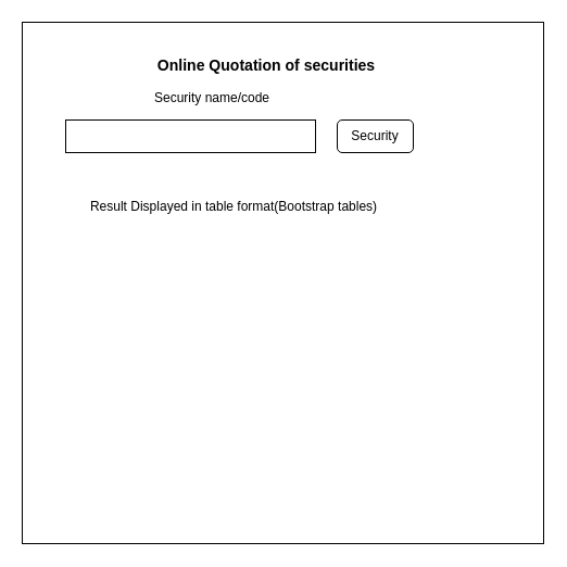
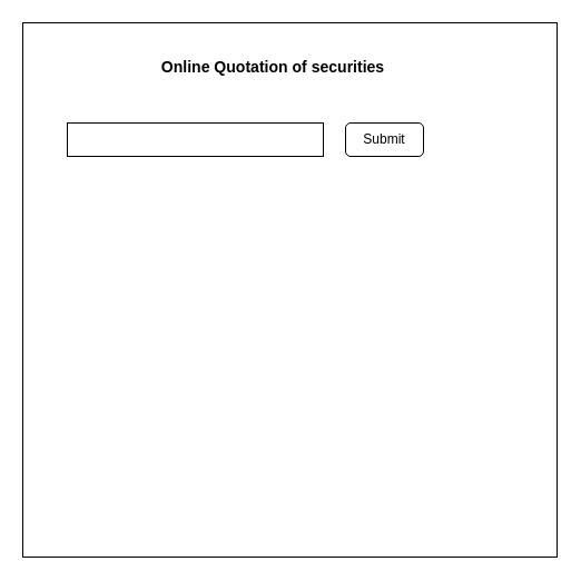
  <mxCell id="0" />
  <mxCell id="1" parent="0" />
  <mxCell id="2" value="" style="whiteSpace=wrap;html=1;aspect=fixed;" vertex="1" parent="1"><mxGeometry x="20" y="20" width="480" height="480" as="geometry" /></mxCell>
  <mxCell id="3" value="&lt;h3&gt;Online Quotation of securities&lt;/h3&gt;" style="text;html=1;strokeColor=none;fillColor=none;align=center;verticalAlign=middle;whiteSpace=wrap;rounded=0;" vertex="1" parent="1"><mxGeometry x="120" y="50" width="250" height="20" as="geometry" /></mxCell>
  <mxCell id="4" value="" style="rounded=0;whiteSpace=wrap;html=1;" vertex="1" parent="1"><mxGeometry x="60" y="110" width="230" height="30" as="geometry" /></mxCell>
- <mxCell id="5" value="Security" style="rounded=1;whiteSpace=wrap;html=1;" vertex="1" parent="1"><mxGeometry x="310" y="110" width="70" height="30" as="geometry" /></mxCell>
- <mxCell id="6" value="Security name/code" style="text;html=1;strokeColor=none;fillColor=none;align=center;verticalAlign=middle;whiteSpace=wrap;rounded=0;" vertex="1" parent="1"><mxGeometry x="70" y="80" width="250" height="20" as="geometry" /></mxCell>
- <mxCell id="7" value="Result Displayed in table format(Bootstrap tables)" style="text;html=1;strokeColor=none;fillColor=none;align=center;verticalAlign=middle;whiteSpace=wrap;rounded=0;" vertex="1" parent="1"><mxGeometry x="80" y="170" width="270" height="40" as="geometry" /></mxCell>
+ <mxCell id="5" value="Submit" style="rounded=1;whiteSpace=wrap;html=1;" vertex="1" parent="1"><mxGeometry x="310" y="110" width="70" height="30" as="geometry" /></mxCell>
